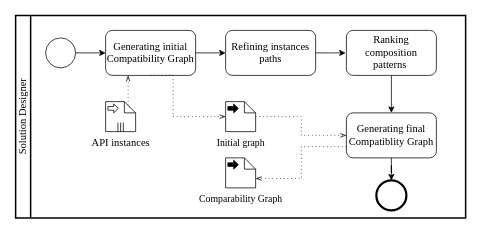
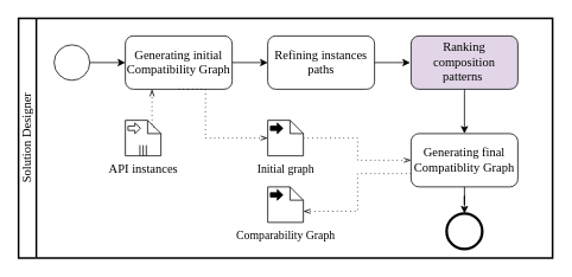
  <mxCell id="0" />
  <mxCell id="1" parent="0" />
  <mxCell id="2" value="&lt;font style=&quot;font-size: 14px;&quot; face=&quot;Garamond&quot;&gt;Solution Designer&lt;/font&gt;" style="swimlane;html=1;startSize=20;fontStyle=0;collapsible=0;horizontal=0;swimlaneLine=1;swimlaneFillColor=#ffffff;strokeWidth=2;whiteSpace=wrap;" parent="1" vertex="1"><mxGeometry x="20" y="20" width="600" height="270" as="geometry" /></mxCell>
  <mxCell id="3" style="edgeStyle=orthogonalEdgeStyle;rounded=0;orthogonalLoop=1;jettySize=auto;html=1;exitX=1;exitY=0.5;exitDx=0;exitDy=0;exitPerimeter=0;entryX=0;entryY=0.5;entryDx=0;entryDy=0;" parent="2" source="4" target="5" edge="1"><mxGeometry relative="1" as="geometry" /></mxCell>
  <mxCell id="4" value="" style="points=[[0.145,0.145,0],[0.5,0,0],[0.855,0.145,0],[1,0.5,0],[0.855,0.855,0],[0.5,1,0],[0.145,0.855,0],[0,0.5,0]];shape=mxgraph.bpmn.event;html=1;verticalLabelPosition=bottom;labelBackgroundColor=#ffffff;verticalAlign=top;align=center;perimeter=ellipsePerimeter;outlineConnect=0;aspect=fixed;outline=standard;symbol=general;" parent="2" vertex="1"><mxGeometry x="40" y="30" width="40" height="40" as="geometry" /></mxCell>
  <mxCell id="5" value="&lt;span style=&quot;font-size: 14px;&quot;&gt;Generating initial Compatibility Graph&lt;/span&gt;" style="rounded=1;whiteSpace=wrap;html=1;fontFamily=Garamond;" parent="2" vertex="1"><mxGeometry x="120" y="20" width="120" height="60" as="geometry" /></mxCell>
  <mxCell id="6" value="&lt;font style=&quot;font-size: 14px;&quot;&gt;Refining instances paths&lt;/font&gt;" style="rounded=1;whiteSpace=wrap;html=1;fontFamily=Garamond;" parent="2" vertex="1"><mxGeometry x="280" y="20" width="120" height="60" as="geometry" /></mxCell>
  <mxCell id="7" style="edgeStyle=orthogonalEdgeStyle;rounded=0;orthogonalLoop=1;jettySize=auto;html=1;entryX=0;entryY=0.5;entryDx=0;entryDy=0;fontFamily=Garamond;exitX=1;exitY=0.5;exitDx=0;exitDy=0;" parent="2" source="5" target="6" edge="1"><mxGeometry relative="1" as="geometry"><mxPoint x="304.78" y="332.1" as="sourcePoint" /></mxGeometry></mxCell>
- <mxCell id="8" value="&lt;font style=&quot;font-size: 14px;&quot;&gt;Ranking composition patterns&amp;nbsp;&lt;/font&gt;" style="rounded=1;whiteSpace=wrap;html=1;fontFamily=Garamond;" parent="2" vertex="1"><mxGeometry x="441" y="20" width="120" height="60" as="geometry" /></mxCell>
+ <mxCell id="8" value="&lt;font style=&quot;font-size: 14px;&quot;&gt;Ranking composition patterns&amp;nbsp;&lt;/font&gt;" style="rounded=1;whiteSpace=wrap;html=1;fontFamily=Garamond;fillColor=#e1d5e7;" parent="2" vertex="1"><mxGeometry x="441" y="20" width="120" height="60" as="geometry" /></mxCell>
  <mxCell id="9" style="edgeStyle=orthogonalEdgeStyle;rounded=0;orthogonalLoop=1;jettySize=auto;html=1;exitX=1;exitY=0.5;exitDx=0;exitDy=0;fontFamily=Garamond;" parent="2" source="6" edge="1"><mxGeometry relative="1" as="geometry"><mxPoint x="440" y="50" as="targetPoint" /></mxGeometry></mxCell>
  <mxCell id="10" value="&lt;span style=&quot;font-family: Garamond; font-size: 14px;&quot;&gt;API instances&lt;/span&gt;" style="shape=mxgraph.bpmn.data;labelPosition=center;verticalLabelPosition=bottom;align=center;verticalAlign=top;size=15;html=1;bpmnTransferType=input;isCollection=1;" parent="2" vertex="1"><mxGeometry x="120" y="115" width="40" height="40" as="geometry" /></mxCell>
  <mxCell id="11" value="&lt;span style=&quot;text-align: start;&quot;&gt;&lt;font style=&quot;font-size: 14px;&quot;&gt;Generating final Compatiblity Graph&lt;/font&gt;&lt;/span&gt;" style="rounded=1;whiteSpace=wrap;html=1;fontFamily=Garamond;" parent="2" vertex="1"><mxGeometry x="441" y="130" width="120" height="60" as="geometry" /></mxCell>
  <mxCell id="12" value="&lt;font style=&quot;font-size: 13px;&quot; face=&quot;Garamond&quot;&gt;Comparability Graph&lt;/font&gt;" style="shape=mxgraph.bpmn.data;labelPosition=center;verticalLabelPosition=bottom;align=center;verticalAlign=top;size=15;html=1;bpmnTransferType=output;" parent="2" vertex="1"><mxGeometry x="280" y="190" width="40" height="40" as="geometry" /></mxCell>
  <mxCell id="13" value="" style="edgeStyle=elbowEdgeStyle;fontSize=12;html=1;endFill=0;startFill=0;endSize=6;startSize=6;dashed=1;dashPattern=1 4;endArrow=openThin;startArrow=none;rounded=0;exitX=0;exitY=0.75;exitDx=0;exitDy=0;entryX=0;entryY=0;entryDx=40;entryDy=27.5;entryPerimeter=0;" parent="2" source="11" target="12" edge="1"><mxGeometry width="160" relative="1" as="geometry"><mxPoint x="210" y="260" as="sourcePoint" /><mxPoint x="381" y="220" as="targetPoint" /><Array as="points"><mxPoint x="381" y="210" /></Array></mxGeometry></mxCell>
  <mxCell id="14" value="" style="edgeStyle=elbowEdgeStyle;fontSize=12;html=1;endFill=0;startFill=0;endSize=6;startSize=6;dashed=1;dashPattern=1 4;endArrow=openThin;startArrow=none;rounded=0;entryX=0;entryY=0.5;entryDx=0;entryDy=0;" parent="2" source="17" target="11" edge="1"><mxGeometry width="160" relative="1" as="geometry"><mxPoint x="210" y="160" as="sourcePoint" /><mxPoint x="280" y="160" as="targetPoint" /></mxGeometry></mxCell>
  <mxCell id="15" value="" style="edgeStyle=elbowEdgeStyle;fontSize=12;html=1;endFill=0;startFill=0;endSize=6;startSize=6;dashed=1;dashPattern=1 4;endArrow=openThin;startArrow=none;rounded=0;exitX=0.5;exitY=1;exitDx=0;exitDy=0;entryX=0;entryY=0.5;entryDx=0;entryDy=0;entryPerimeter=0;" parent="2" source="5" target="17" edge="1"><mxGeometry width="160" relative="1" as="geometry"><mxPoint x="155" y="380" as="sourcePoint" /><mxPoint x="315" y="380" as="targetPoint" /><Array as="points"><mxPoint x="210" y="110" /></Array></mxGeometry></mxCell>
  <mxCell id="16" value="" style="edgeStyle=elbowEdgeStyle;fontSize=12;html=1;endFill=0;startFill=0;endSize=6;startSize=6;dashed=1;dashPattern=1 4;endArrow=openThin;startArrow=none;rounded=0;exitX=0;exitY=0;exitDx=32.5;exitDy=7.5;exitPerimeter=0;" parent="2" source="10" edge="1"><mxGeometry width="160" relative="1" as="geometry"><mxPoint x="140" y="350" as="sourcePoint" /><mxPoint x="150" y="80" as="targetPoint" /><Array as="points"><mxPoint x="150" y="110" /></Array></mxGeometry></mxCell>
  <mxCell id="17" value="&lt;font style=&quot;font-size: 13px;&quot; face=&quot;Garamond&quot;&gt;Initial graph&lt;/font&gt;" style="shape=mxgraph.bpmn.data;labelPosition=center;verticalLabelPosition=bottom;align=center;verticalAlign=top;size=15;html=1;bpmnTransferType=output;" parent="2" vertex="1"><mxGeometry x="280" y="115" width="40" height="40" as="geometry" /></mxCell>
  <mxCell id="18" value="" style="points=[[0.145,0.145,0],[0.5,0,0],[0.855,0.145,0],[1,0.5,0],[0.855,0.855,0],[0.5,1,0],[0.145,0.855,0],[0,0.5,0]];shape=mxgraph.bpmn.event;html=1;verticalLabelPosition=bottom;labelBackgroundColor=#ffffff;verticalAlign=top;align=center;perimeter=ellipsePerimeter;outlineConnect=0;aspect=fixed;outline=end;symbol=terminate2;" parent="2" vertex="1"><mxGeometry x="481" y="220" width="40" height="40" as="geometry" /></mxCell>
  <mxCell id="19" style="edgeStyle=orthogonalEdgeStyle;rounded=0;orthogonalLoop=1;jettySize=auto;html=1;exitX=0.5;exitY=1;exitDx=0;exitDy=0;entryX=0.5;entryY=0;entryDx=0;entryDy=0;" edge="1" parent="2" source="8" target="11"><mxGeometry relative="1" as="geometry" /></mxCell>
  <mxCell id="20" style="edgeStyle=orthogonalEdgeStyle;rounded=0;orthogonalLoop=1;jettySize=auto;html=1;entryX=0.5;entryY=0;entryDx=0;entryDy=0;entryPerimeter=0;" edge="1" parent="2" source="11" target="18"><mxGeometry relative="1" as="geometry" /></mxCell>
